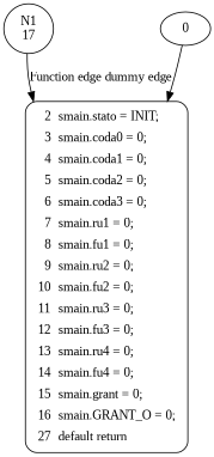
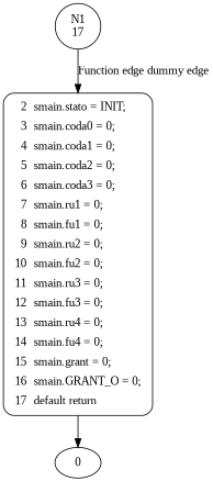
  digraph {
    fontname="Liberation Serif"
    node [fontname="Liberation Serif"]
    edge [fontname="Liberation Serif"]
    n1 [label="N1\n17" shape=circle]
-   n2 [fillcolor=white label=<<table border="0" cellborder="0" cellpadding="3" bgcolor="white"><tr><td align="right">2</td><td align="left">smain.stato = INIT;</td></tr><tr><td align="right">3</td><td align="left">smain.coda0 = 0;</td></tr><tr><td align="right">4</td><td align="left">smain.coda1 = 0;</td></tr><tr><td align="right">5</td><td align="left">smain.coda2 = 0;</td></tr><tr><td align="right">6</td><td align="left">smain.coda3 = 0;</td></tr><tr><td align="right">7</td><td align="left">smain.ru1 = 0;</td></tr><tr><td align="right">8</td><td align="left">smain.fu1 = 0;</td></tr><tr><td align="right">9</td><td align="left">smain.ru2 = 0;</td></tr><tr><td align="right">10</td><td align="left">smain.fu2 = 0;</td></tr><tr><td align="right">11</td><td align="left">smain.ru3 = 0;</td></tr><tr><td align="right">12</td><td align="left">smain.fu3 = 0;</td></tr><tr><td align="right">13</td><td align="left">smain.ru4 = 0;</td></tr><tr><td align="right">14</td><td align="left">smain.fu4 = 0;</td></tr><tr><td align="right">15</td><td align="left">smain.grant = 0;</td></tr><tr><td align="right">16</td><td align="left">smain.GRANT_O = 0;</td></tr><tr><td align="right">27</td><td align="left">default return</td></tr></table>> penwidth=1 shape=Mrecord style="filled,bold"]
+   n2 [fillcolor=white label=<<table border="0" cellborder="0" cellpadding="3" bgcolor="white"><tr><td align="right">2</td><td align="left">smain.stato = INIT;</td></tr><tr><td align="right">3</td><td align="left">smain.coda0 = 0;</td></tr><tr><td align="right">4</td><td align="left">smain.coda1 = 0;</td></tr><tr><td align="right">5</td><td align="left">smain.coda2 = 0;</td></tr><tr><td align="right">6</td><td align="left">smain.coda3 = 0;</td></tr><tr><td align="right">7</td><td align="left">smain.ru1 = 0;</td></tr><tr><td align="right">8</td><td align="left">smain.fu1 = 0;</td></tr><tr><td align="right">9</td><td align="left">smain.ru2 = 0;</td></tr><tr><td align="right">10</td><td align="left">smain.fu2 = 0;</td></tr><tr><td align="right">11</td><td align="left">smain.ru3 = 0;</td></tr><tr><td align="right">12</td><td align="left">smain.fu3 = 0;</td></tr><tr><td align="right">13</td><td align="left">smain.ru4 = 0;</td></tr><tr><td align="right">14</td><td align="left">smain.fu4 = 0;</td></tr><tr><td align="right">15</td><td align="left">smain.grant = 0;</td></tr><tr><td align="right">16</td><td align="left">smain.GRANT_O = 0;</td></tr><tr><td align="right">17</td><td align="left">default return</td></tr></table>> penwidth=1 shape=Mrecord style="filled,bold"]
    0
    n1 -> n2 [label="Function edge dummy edge"]
-   0 -> n2
+   n2 -> 0
  }
